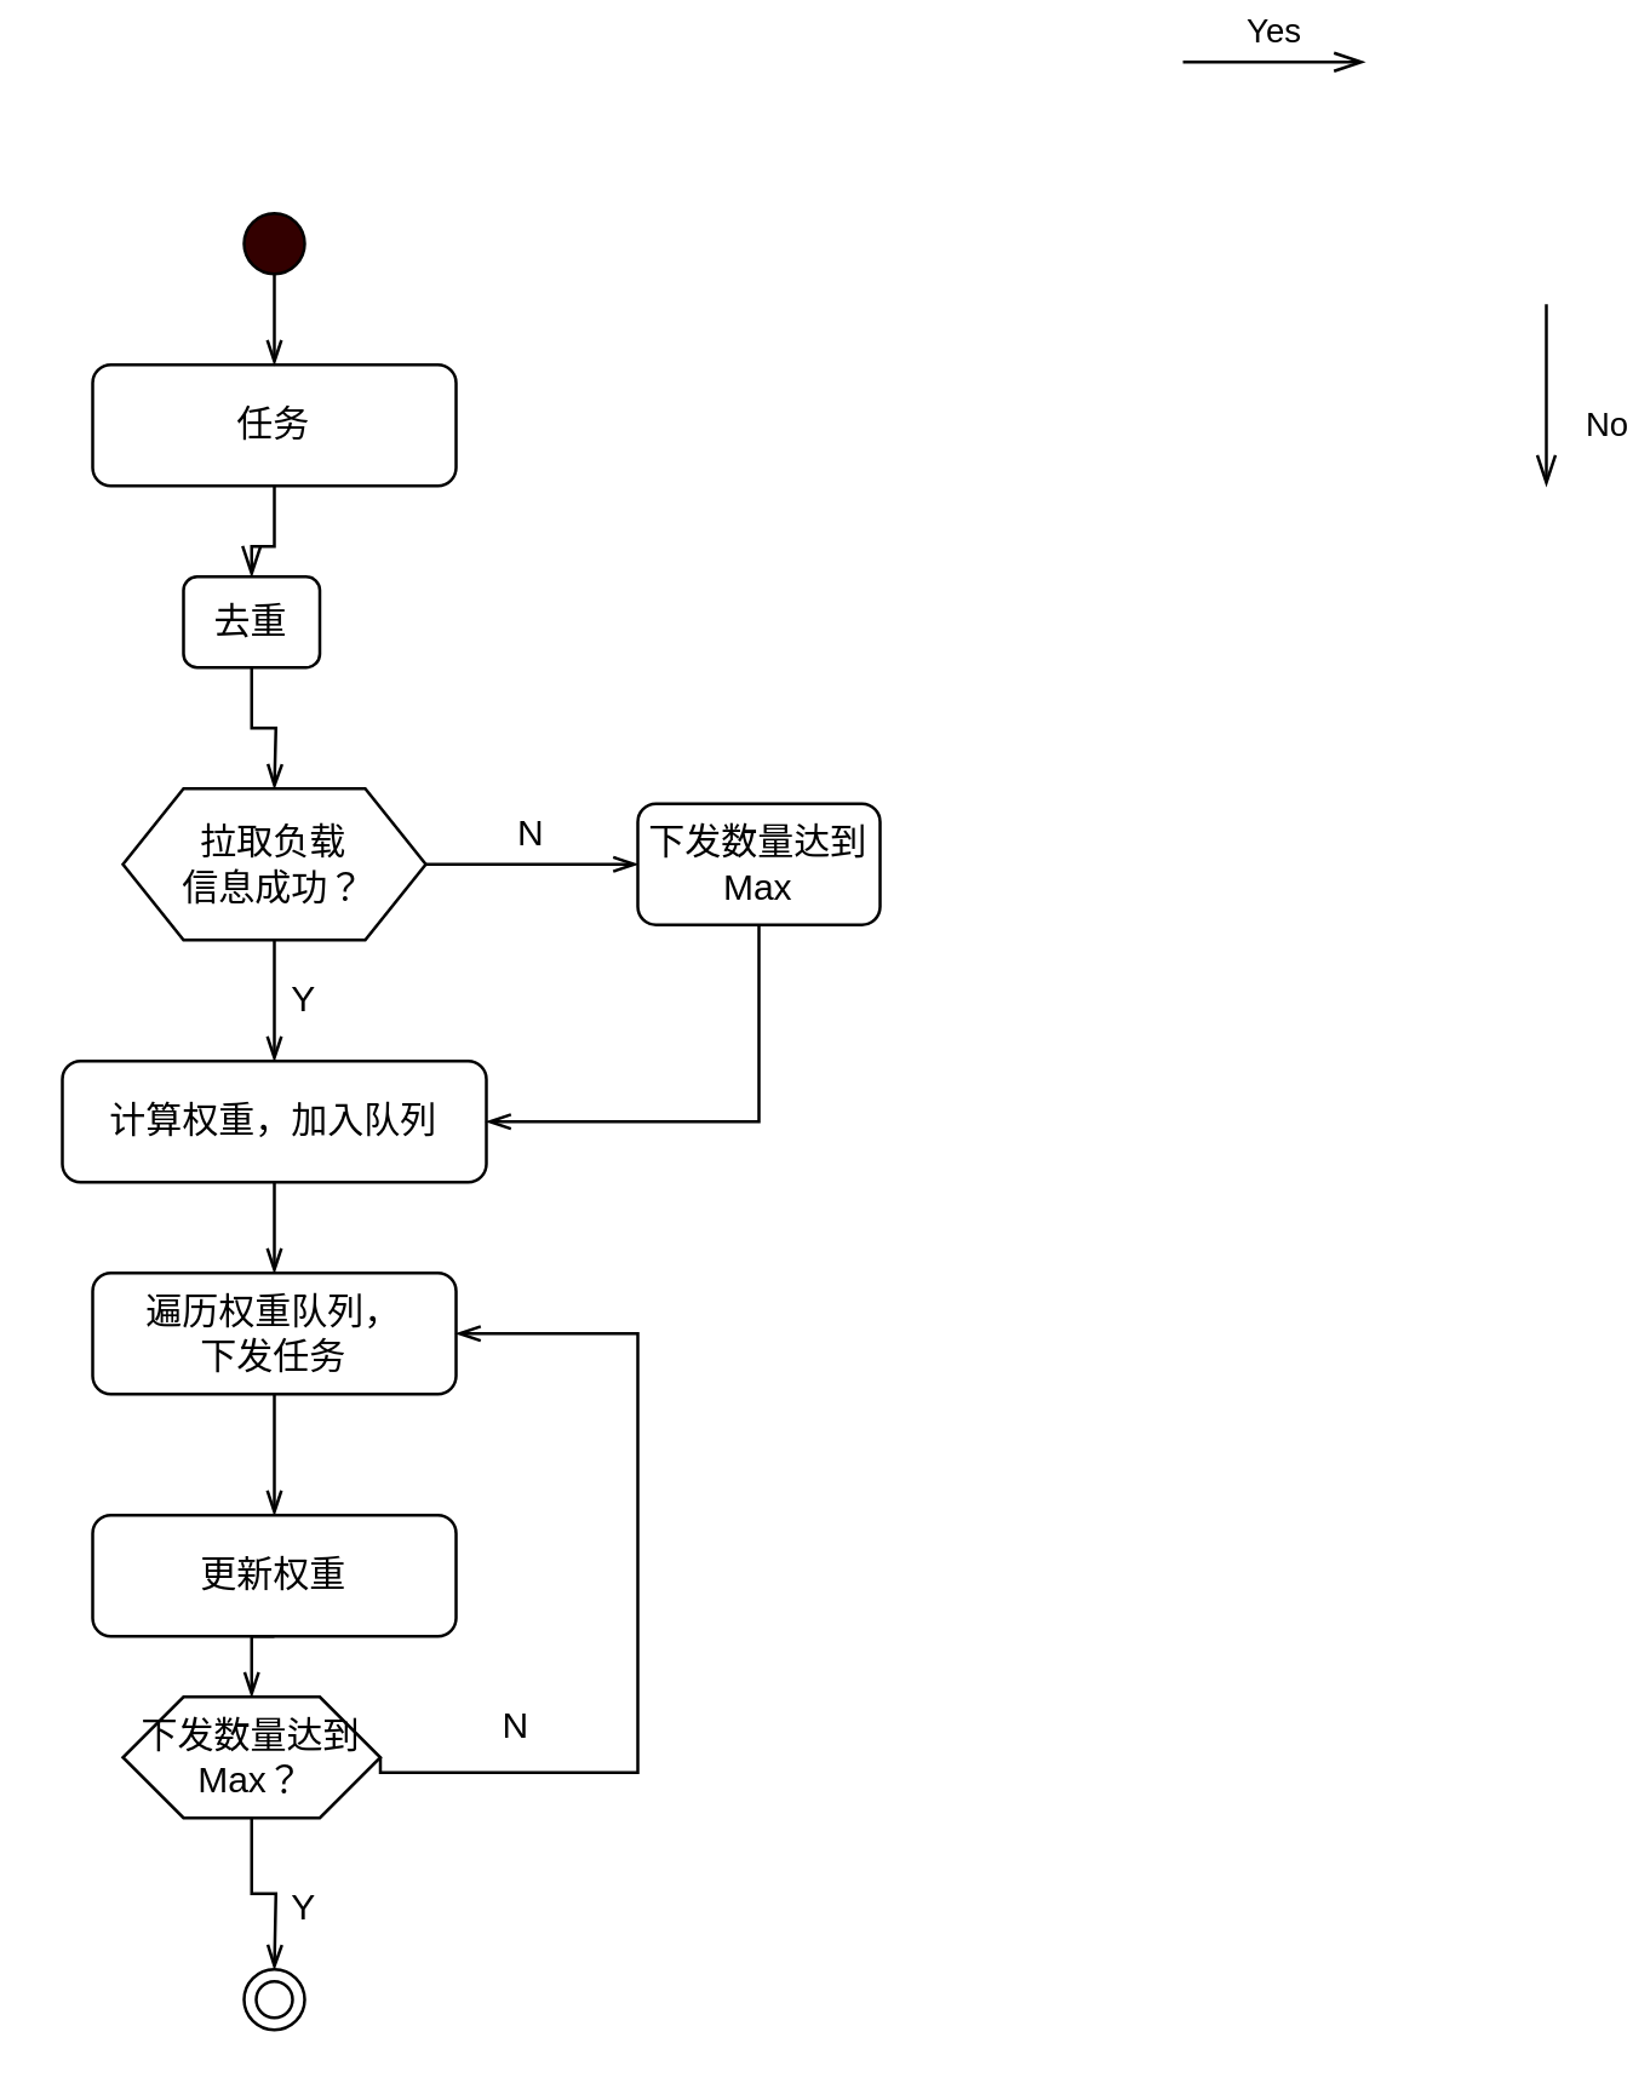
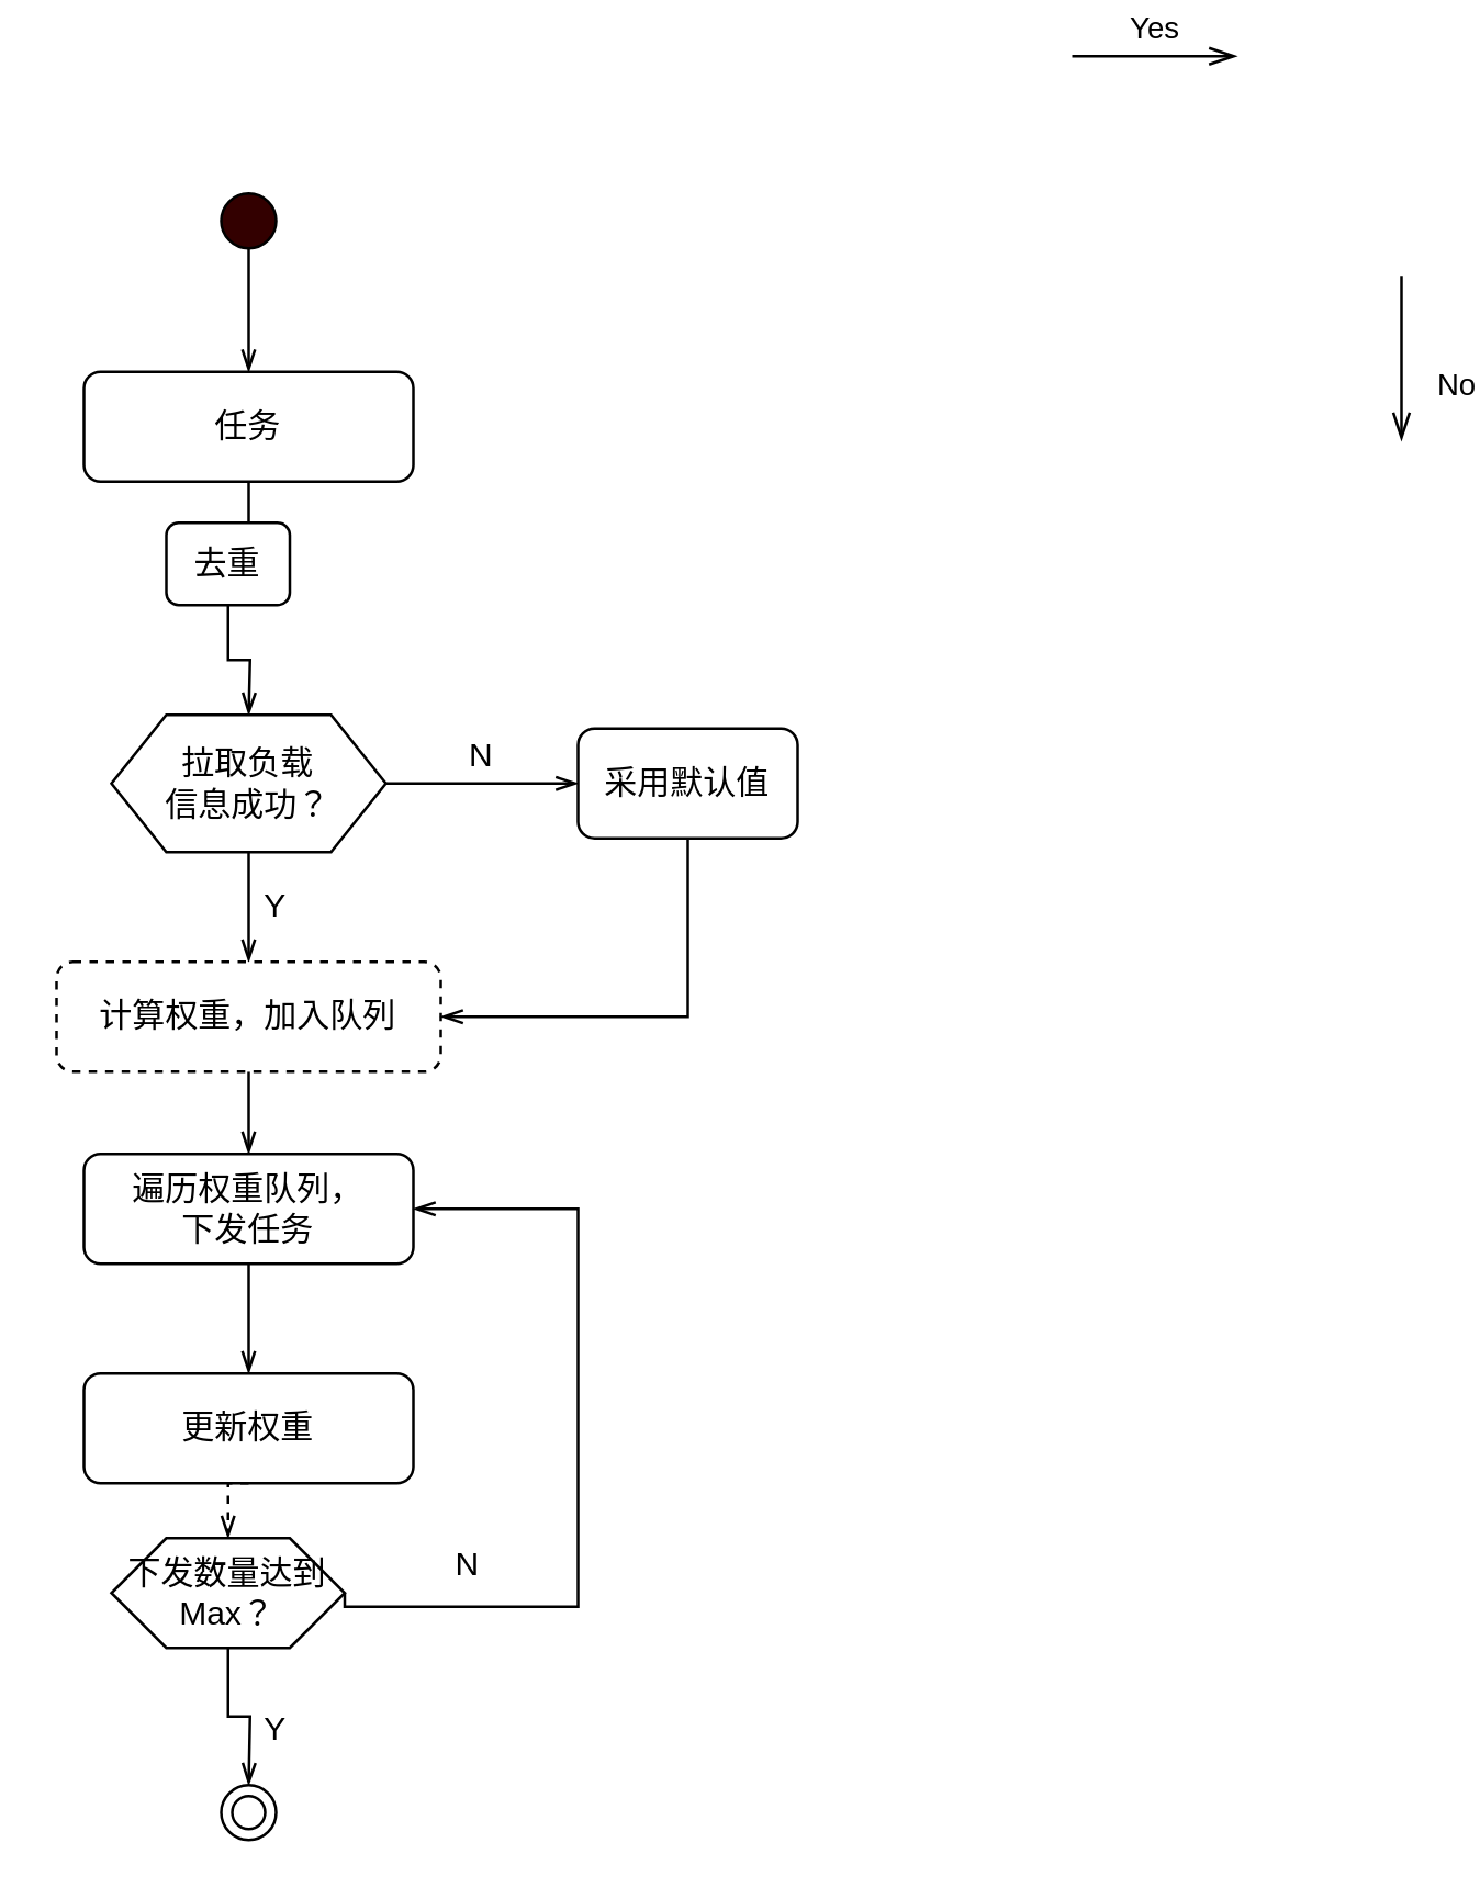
  <mxCell id="0" />
  <mxCell id="1" parent="0" />
  <mxCell id="2" value="" style="rounded=0;html=1;jettySize=auto;orthogonalLoop=1;fontSize=11;endArrow=openThin;endFill=0;endSize=8;strokeWidth=1;shadow=0;labelBackgroundColor=none;edgeStyle=orthogonalEdgeStyle;entryX=0.5;entryY=0;entryDx=0;entryDy=0;" parent="1" source="3" target="5" edge="1"><mxGeometry relative="1" as="geometry"><mxPoint x="90" y="200" as="targetPoint" /></mxGeometry></mxCell>
- <mxCell id="3" value="任务" style="rounded=1;whiteSpace=wrap;html=1;fontSize=12;glass=0;strokeWidth=1;shadow=0;" parent="1" vertex="1"><mxGeometry x="30" y="120" width="120" height="40" as="geometry" /></mxCell>
+ <mxCell id="3" value="任务" style="rounded=1;whiteSpace=wrap;html=1;fontSize=12;glass=0;strokeWidth=1;shadow=0;" parent="1" vertex="1"><mxGeometry x="30" y="135" width="120" height="40" as="geometry" /></mxCell>
  <mxCell id="4" style="edgeStyle=orthogonalEdgeStyle;rounded=0;orthogonalLoop=1;jettySize=auto;html=1;exitX=0.5;exitY=1;exitDx=0;exitDy=0;entryX=0.5;entryY=0;entryDx=0;entryDy=0;endArrow=openThin;endFill=0;" edge="1" parent="1" source="5"><mxGeometry relative="1" as="geometry"><mxPoint x="90" y="260" as="targetPoint" /></mxGeometry></mxCell>
  <mxCell id="5" value="去重" style="rounded=1;whiteSpace=wrap;html=1;fontSize=12;glass=0;strokeWidth=1;shadow=0;" parent="1" vertex="1"><mxGeometry x="60" y="190" width="45" height="30" as="geometry" /></mxCell>
  <mxCell id="6" value="No" style="rounded=0;html=1;jettySize=auto;orthogonalLoop=1;fontSize=11;endArrow=openThin;endFill=0;endSize=8;strokeWidth=1;shadow=0;labelBackgroundColor=none;edgeStyle=orthogonalEdgeStyle;" parent="1" edge="1"><mxGeometry x="0.333" y="20" relative="1" as="geometry"><mxPoint as="offset" /><mxPoint x="510" y="100" as="sourcePoint" /><mxPoint x="510" y="160" as="targetPoint" /></mxGeometry></mxCell>
  <mxCell id="7" value="Yes" style="edgeStyle=orthogonalEdgeStyle;rounded=0;html=1;jettySize=auto;orthogonalLoop=1;fontSize=11;endArrow=openThin;endFill=0;endSize=8;strokeWidth=1;shadow=0;labelBackgroundColor=none;" parent="1" edge="1"><mxGeometry y="10" relative="1" as="geometry"><mxPoint as="offset" /><mxPoint x="390" y="20" as="sourcePoint" /><mxPoint x="450" y="20" as="targetPoint" /></mxGeometry></mxCell>
  <mxCell id="8" style="edgeStyle=orthogonalEdgeStyle;rounded=0;orthogonalLoop=1;jettySize=auto;html=1;exitX=0.5;exitY=1;exitDx=0;exitDy=0;entryX=0.5;entryY=0;entryDx=0;entryDy=0;endArrow=openThin;endFill=0;" edge="1" parent="1" source="9" target="3"><mxGeometry relative="1" as="geometry" /></mxCell>
  <mxCell id="9" value="" style="ellipse;whiteSpace=wrap;html=1;aspect=fixed;fillColor=#330000;" vertex="1" parent="1"><mxGeometry x="80" y="70" width="20" height="20" as="geometry" /></mxCell>
  <mxCell id="10" style="edgeStyle=orthogonalEdgeStyle;rounded=0;orthogonalLoop=1;jettySize=auto;html=1;exitX=0.5;exitY=1;exitDx=0;exitDy=0;entryX=0.5;entryY=0;entryDx=0;entryDy=0;endArrow=openThin;endFill=0;" edge="1" parent="1" source="12" target="14"><mxGeometry relative="1" as="geometry" /></mxCell>
  <mxCell id="11" style="edgeStyle=orthogonalEdgeStyle;rounded=0;orthogonalLoop=1;jettySize=auto;html=1;endArrow=openThin;endFill=0;" edge="1" parent="1" source="12"><mxGeometry relative="1" as="geometry"><mxPoint x="210" y="285" as="targetPoint" /></mxGeometry></mxCell>
  <mxCell id="12" value="&lt;span&gt;拉取负载&lt;br&gt;信息成功？&lt;/span&gt;" style="shape=hexagon;perimeter=hexagonPerimeter2;whiteSpace=wrap;html=1;fixedSize=1;" vertex="1" parent="1"><mxGeometry x="40" y="260" width="100" height="50" as="geometry" /></mxCell>
  <mxCell id="13" style="edgeStyle=orthogonalEdgeStyle;rounded=0;orthogonalLoop=1;jettySize=auto;html=1;endArrow=openThin;endFill=0;" edge="1" parent="1" source="14" target="17"><mxGeometry relative="1" as="geometry" /></mxCell>
- <mxCell id="14" value="计算权重，加入队列" style="rounded=1;whiteSpace=wrap;html=1;fontSize=12;glass=0;strokeWidth=1;shadow=0;" vertex="1" parent="1"><mxGeometry x="20" y="350" width="140" height="40" as="geometry" /></mxCell>
+ <mxCell id="14" value="计算权重，加入队列" style="rounded=1;whiteSpace=wrap;html=1;fontSize=12;glass=0;strokeWidth=1;shadow=0;dashed=1;" vertex="1" parent="1"><mxGeometry x="20" y="350" width="140" height="40" as="geometry" /></mxCell>
  <mxCell id="15" value="Y" style="text;html=1;strokeColor=none;fillColor=none;align=center;verticalAlign=middle;whiteSpace=wrap;rounded=0;" vertex="1" parent="1"><mxGeometry x="80" y="320" width="40" height="20" as="geometry" /></mxCell>
  <mxCell id="16" style="edgeStyle=orthogonalEdgeStyle;rounded=0;orthogonalLoop=1;jettySize=auto;html=1;entryX=0.5;entryY=0;entryDx=0;entryDy=0;endArrow=openThin;endFill=0;" edge="1" parent="1" source="17" target="19"><mxGeometry relative="1" as="geometry" /></mxCell>
  <mxCell id="17" value="遍历权重队列，&lt;br&gt;下发任务" style="rounded=1;whiteSpace=wrap;html=1;fontSize=12;glass=0;strokeWidth=1;shadow=0;" vertex="1" parent="1"><mxGeometry x="30" y="420" width="120" height="40" as="geometry" /></mxCell>
- <mxCell id="18" style="edgeStyle=orthogonalEdgeStyle;rounded=0;orthogonalLoop=1;jettySize=auto;html=1;exitX=0.5;exitY=1;exitDx=0;exitDy=0;entryX=0.5;entryY=0;entryDx=0;entryDy=0;endArrow=openThin;endFill=0;" edge="1" parent="1" source="19" target="22"><mxGeometry relative="1" as="geometry" /></mxCell>
+ <mxCell id="18" style="edgeStyle=orthogonalEdgeStyle;rounded=0;orthogonalLoop=1;jettySize=auto;html=1;exitX=0.5;exitY=1;exitDx=0;exitDy=0;entryX=0.5;entryY=0;entryDx=0;entryDy=0;endArrow=openThin;endFill=0;dashed=1;" edge="1" parent="1" source="19" target="22"><mxGeometry relative="1" as="geometry" /></mxCell>
  <mxCell id="19" value="更新权重" style="rounded=1;whiteSpace=wrap;html=1;fontSize=12;glass=0;strokeWidth=1;shadow=0;" vertex="1" parent="1"><mxGeometry x="30" y="500" width="120" height="40" as="geometry" /></mxCell>
  <mxCell id="20" style="edgeStyle=orthogonalEdgeStyle;rounded=0;orthogonalLoop=1;jettySize=auto;html=1;entryX=1;entryY=0.5;entryDx=0;entryDy=0;endArrow=openThin;endFill=0;exitX=1;exitY=0.5;exitDx=0;exitDy=0;" edge="1" parent="1" source="22" target="17"><mxGeometry relative="1" as="geometry"><Array as="points"><mxPoint x="210" y="585" /><mxPoint x="210" y="440" /></Array></mxGeometry></mxCell>
  <mxCell id="21" style="edgeStyle=orthogonalEdgeStyle;rounded=0;orthogonalLoop=1;jettySize=auto;html=1;endArrow=openThin;endFill=0;" edge="1" parent="1" source="22"><mxGeometry relative="1" as="geometry"><mxPoint x="90" y="650" as="targetPoint" /></mxGeometry></mxCell>
  <mxCell id="22" value="下发数量达到Max？" style="shape=hexagon;perimeter=hexagonPerimeter2;whiteSpace=wrap;html=1;fixedSize=1;" vertex="1" parent="1"><mxGeometry x="40" y="560" width="85" height="40" as="geometry" /></mxCell>
  <mxCell id="23" style="edgeStyle=orthogonalEdgeStyle;rounded=0;orthogonalLoop=1;jettySize=auto;html=1;entryX=1;entryY=0.5;entryDx=0;entryDy=0;endArrow=openThin;endFill=0;" edge="1" parent="1" source="24" target="14"><mxGeometry relative="1" as="geometry"><Array as="points"><mxPoint x="250" y="370" /></Array></mxGeometry></mxCell>
- <mxCell id="24" value="下发数量达到Max" style="rounded=1;whiteSpace=wrap;html=1;fontSize=12;glass=0;strokeWidth=1;shadow=0;" vertex="1" parent="1"><mxGeometry x="210" y="265" width="80" height="40" as="geometry" /></mxCell>
+ <mxCell id="24" value="采用默认值" style="rounded=1;whiteSpace=wrap;html=1;fontSize=12;glass=0;strokeWidth=1;shadow=0;" vertex="1" parent="1"><mxGeometry x="210" y="265" width="80" height="40" as="geometry" /></mxCell>
  <mxCell id="25" value="N" style="text;html=1;strokeColor=none;fillColor=none;align=center;verticalAlign=middle;whiteSpace=wrap;rounded=0;" vertex="1" parent="1"><mxGeometry x="150" y="560" width="40" height="20" as="geometry" /></mxCell>
  <mxCell id="26" value="Y" style="text;html=1;strokeColor=none;fillColor=none;align=center;verticalAlign=middle;whiteSpace=wrap;rounded=0;" vertex="1" parent="1"><mxGeometry x="80" y="620" width="40" height="20" as="geometry" /></mxCell>
  <mxCell id="27" value="" style="ellipse;shape=doubleEllipse;whiteSpace=wrap;html=1;aspect=fixed;fillColor=#FFFFFF;" vertex="1" parent="1"><mxGeometry x="80" y="650" width="20" height="20" as="geometry" /></mxCell>
  <mxCell id="28" value="N" style="text;html=1;strokeColor=none;fillColor=none;align=center;verticalAlign=middle;whiteSpace=wrap;rounded=0;" vertex="1" parent="1"><mxGeometry x="155" y="265" width="40" height="20" as="geometry" /></mxCell>
